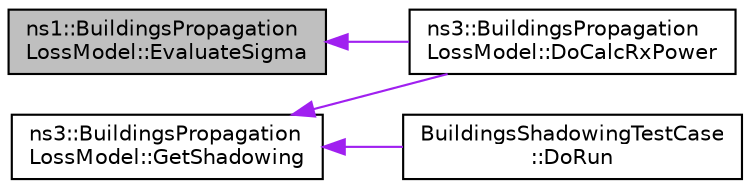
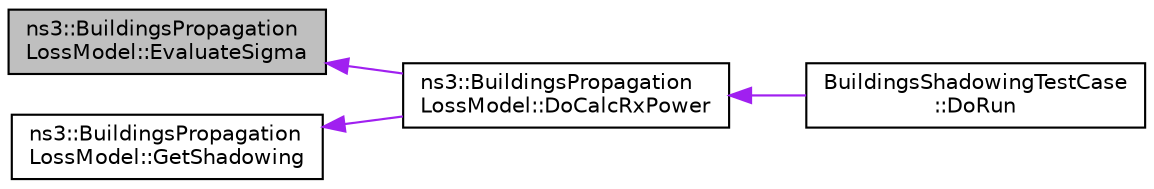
  digraph {
    fontname="DejaVu Sans"
    rankdir=LR
    node [color=black fillcolor=white fontname="DejaVu Sans" fontsize=10 shape=record style=filled]
    edge [color=purple dir=back fontname="DejaVu Sans" fontsize=10 labelfontname=Helvetica labelfontsize=10 style=solid]
-   n1 [fillcolor=grey75 fontcolor=black height=0.2 label="ns1::BuildingsPropagation\lLossModel::EvaluateSigma" width=0.4]
+   n1 [fillcolor=grey75 fontcolor=black height=0.2 label="ns3::BuildingsPropagation\lLossModel::EvaluateSigma" width=0.4]
    n2 [height=0.2 label="ns3::BuildingsPropagation\lLossModel::DoCalcRxPower" width=0.4]
    n3 [height=0.2 label="ns3::BuildingsPropagation\lLossModel::GetShadowing" width=0.4]
    n4 [height=0.2 label="BuildingsShadowingTestCase\l::DoRun" width=0.4]
    n1 -> n2
-   n3 -> n4
+   n2 -> n4
    n3 -> n2
  }
